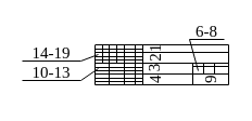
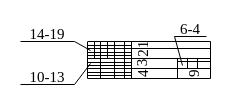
  <mxCell id="0" />
  <mxCell id="1" parent="0" />
  <mxCell id="2" value="" style="rounded=0;whiteSpace=wrap;html=1;fontSize=15;noLabel=1;fontColor=none;strokeColor=none;" parent="1" vertex="1"><mxGeometry x="173" y="22" width="34" height="18" as="geometry" /></mxCell>
  <mxCell id="3" value="" style="endArrow=none;html=1;fontSize=15;" parent="1" edge="1"><mxGeometry width="50" height="50" relative="1" as="geometry"><mxPoint x="87" y="78" as="sourcePoint" /><mxPoint x="87" y="41.333" as="targetPoint" /></mxGeometry></mxCell>
  <mxCell id="4" value="" style="endArrow=none;html=1;fontSize=15;" parent="1" edge="1"><mxGeometry width="50" height="50" relative="1" as="geometry"><mxPoint x="87" y="78" as="sourcePoint" /><mxPoint x="210" y="78" as="targetPoint" /></mxGeometry></mxCell>
  <mxCell id="5" value="" style="endArrow=none;html=1;fontSize=15;" parent="1" edge="1"><mxGeometry width="50" height="50" relative="1" as="geometry"><mxPoint x="210" y="78" as="sourcePoint" /><mxPoint x="210" y="41" as="targetPoint" /></mxGeometry></mxCell>
  <mxCell id="6" value="" style="endArrow=none;html=1;fontSize=15;" parent="1" edge="1"><mxGeometry width="50" height="50" relative="1" as="geometry"><mxPoint x="87" y="41" as="sourcePoint" /><mxPoint x="210" y="41" as="targetPoint" /></mxGeometry></mxCell>
- <mxCell id="7" value="&lt;font face=&quot;Verdana&quot; style=&quot;font-size: 15px;&quot;&gt;6-8&lt;/font&gt;" style="text;html=1;strokeColor=none;fillColor=none;align=center;verticalAlign=middle;whiteSpace=wrap;rounded=0;fontSize=15;" parent="1" vertex="1"><mxGeometry x="174" y="20" width="32" height="16" as="geometry" /></mxCell>
+ <mxCell id="7" value="&lt;font face=&quot;Verdana&quot; style=&quot;font-size: 15px;&quot;&gt;6-4&lt;/font&gt;" style="text;html=1;strokeColor=none;fillColor=none;align=center;verticalAlign=middle;whiteSpace=wrap;rounded=0;fontSize=15;" parent="1" vertex="1"><mxGeometry x="174" y="20" width="32" height="16" as="geometry" /></mxCell>
  <mxCell id="8" value="" style="endArrow=none;html=1;fontSize=15;" parent="1" edge="1"><mxGeometry width="50" height="50" relative="1" as="geometry"><mxPoint x="94" y="58" as="sourcePoint" /><mxPoint x="94" y="41.003" as="targetPoint" /></mxGeometry></mxCell>
  <mxCell id="9" value="" style="endArrow=none;html=1;fontSize=15;" parent="1" edge="1"><mxGeometry width="50" height="50" relative="1" as="geometry"><mxPoint x="100" y="77.67" as="sourcePoint" /><mxPoint x="100" y="41.003" as="targetPoint" /></mxGeometry></mxCell>
  <mxCell id="10" value="" style="endArrow=none;html=1;fontSize=15;" parent="1" edge="1"><mxGeometry width="50" height="50" relative="1" as="geometry"><mxPoint x="107" y="58" as="sourcePoint" /><mxPoint x="107" y="41.003" as="targetPoint" /></mxGeometry></mxCell>
  <mxCell id="11" value="" style="endArrow=none;html=1;fontSize=15;" parent="1" edge="1"><mxGeometry width="50" height="50" relative="1" as="geometry"><mxPoint x="114" y="77.67" as="sourcePoint" /><mxPoint x="114" y="41.003" as="targetPoint" /></mxGeometry></mxCell>
  <mxCell id="12" value="" style="endArrow=none;html=1;fontSize=15;" parent="1" edge="1"><mxGeometry width="50" height="50" relative="1" as="geometry"><mxPoint x="124" y="77.67" as="sourcePoint" /><mxPoint x="124" y="41.003" as="targetPoint" /></mxGeometry></mxCell>
  <mxCell id="13" value="" style="endArrow=none;html=1;fontSize=15;" parent="1" edge="1"><mxGeometry width="50" height="50" relative="1" as="geometry"><mxPoint x="131" y="77.67" as="sourcePoint" /><mxPoint x="131" y="41.003" as="targetPoint" /></mxGeometry></mxCell>
  <mxCell id="14" value="" style="endArrow=none;html=1;fontSize=15;" parent="1" edge="1"><mxGeometry width="50" height="50" relative="1" as="geometry"><mxPoint x="87" y="48" as="sourcePoint" /><mxPoint x="210" y="48" as="targetPoint" /></mxGeometry></mxCell>
  <mxCell id="15" value="" style="endArrow=none;html=1;fontSize=15;" parent="1" edge="1"><mxGeometry width="50" height="50" relative="1" as="geometry"><mxPoint x="87" y="58" as="sourcePoint" /><mxPoint x="210" y="58" as="targetPoint" /></mxGeometry></mxCell>
  <mxCell id="16" value="" style="endArrow=none;html=1;fontSize=15;" parent="1" edge="1"><mxGeometry width="50" height="50" relative="1" as="geometry"><mxPoint x="177" y="61" as="sourcePoint" /><mxPoint x="210" y="61" as="targetPoint" /></mxGeometry></mxCell>
  <mxCell id="17" value="" style="endArrow=none;html=1;fontSize=15;" parent="1" edge="1"><mxGeometry width="50" height="50" relative="1" as="geometry"><mxPoint x="87" y="68" as="sourcePoint" /><mxPoint x="210" y="68" as="targetPoint" /></mxGeometry></mxCell>
  <mxCell id="18" value="" style="endArrow=none;html=1;fontSize=15;" parent="1" edge="1"><mxGeometry width="50" height="50" relative="1" as="geometry"><mxPoint x="177" y="77.67" as="sourcePoint" /><mxPoint x="177" y="58" as="targetPoint" /></mxGeometry></mxCell>
  <mxCell id="19" value="" style="endArrow=none;html=1;fontSize=15;" parent="1" edge="1"><mxGeometry width="50" height="50" relative="1" as="geometry"><mxPoint x="187" y="67.67" as="sourcePoint" /><mxPoint x="187" y="58" as="targetPoint" /></mxGeometry></mxCell>
  <mxCell id="20" value="" style="endArrow=none;html=1;fontSize=15;" parent="1" edge="1"><mxGeometry width="50" height="50" relative="1" as="geometry"><mxPoint x="197" y="67.67" as="sourcePoint" /><mxPoint x="197" y="58" as="targetPoint" /></mxGeometry></mxCell>
  <mxCell id="21" value="" style="endArrow=none;html=1;fontSize=15;" parent="1" edge="1"><mxGeometry width="50" height="50" relative="1" as="geometry"><mxPoint x="87" y="45" as="sourcePoint" /><mxPoint x="131" y="45" as="targetPoint" /></mxGeometry></mxCell>
  <mxCell id="22" value="" style="endArrow=none;html=1;fontSize=15;" parent="1" edge="1"><mxGeometry width="50" height="50" relative="1" as="geometry"><mxPoint x="87.54" y="52" as="sourcePoint" /><mxPoint x="131.54" y="52" as="targetPoint" /></mxGeometry></mxCell>
  <mxCell id="23" value="" style="endArrow=none;html=1;fontSize=15;" parent="1" edge="1"><mxGeometry width="50" height="50" relative="1" as="geometry"><mxPoint x="87" y="55" as="sourcePoint" /><mxPoint x="131" y="55" as="targetPoint" /></mxGeometry></mxCell>
  <mxCell id="24" value="" style="endArrow=none;html=1;fontSize=15;" parent="1" edge="1"><mxGeometry width="50" height="50" relative="1" as="geometry"><mxPoint x="87" y="62" as="sourcePoint" /><mxPoint x="131" y="62" as="targetPoint" /></mxGeometry></mxCell>
  <mxCell id="25" value="" style="endArrow=none;html=1;fontSize=15;" parent="1" edge="1"><mxGeometry width="50" height="50" relative="1" as="geometry"><mxPoint x="87" y="65" as="sourcePoint" /><mxPoint x="131" y="65" as="targetPoint" /></mxGeometry></mxCell>
  <mxCell id="26" value="" style="endArrow=none;html=1;fontSize=15;" parent="1" edge="1"><mxGeometry width="50" height="50" relative="1" as="geometry"><mxPoint x="87" y="72" as="sourcePoint" /><mxPoint x="131" y="72" as="targetPoint" /></mxGeometry></mxCell>
  <mxCell id="27" value="" style="endArrow=none;html=1;fontSize=15;" parent="1" edge="1"><mxGeometry width="50" height="50" relative="1" as="geometry"><mxPoint x="87" y="75" as="sourcePoint" /><mxPoint x="131" y="75" as="targetPoint" /></mxGeometry></mxCell>
  <mxCell id="28" value="&lt;font face=&quot;Verdana&quot; style=&quot;font-size: 15px;&quot;&gt;2&lt;/font&gt;" style="text;html=1;strokeColor=none;fillColor=none;align=center;verticalAlign=middle;whiteSpace=wrap;rounded=0;fontSize=15;rotation=-90;" parent="1" vertex="1"><mxGeometry x="136.62" y="42.12" width="9.5" height="23" as="geometry" /></mxCell>
  <mxCell id="29" value="&lt;font face=&quot;Verdana&quot; style=&quot;font-size: 15px;&quot;&gt;1&lt;/font&gt;" style="text;html=1;strokeColor=none;fillColor=none;align=center;verticalAlign=middle;whiteSpace=wrap;rounded=0;fontSize=15;rotation=-90;" parent="1" vertex="1"><mxGeometry x="138.12" y="33.12" width="6.5" height="23" as="geometry" /></mxCell>
  <mxCell id="30" value="&lt;font face=&quot;Verdana&quot; style=&quot;font-size: 15px;&quot;&gt;3&lt;/font&gt;" style="text;html=1;strokeColor=none;fillColor=none;align=center;verticalAlign=middle;whiteSpace=wrap;rounded=0;fontSize=15;rotation=-90;" parent="1" vertex="1"><mxGeometry x="136.5" y="51.5" width="9.75" height="23" as="geometry" /></mxCell>
  <mxCell id="31" value="&lt;font face=&quot;Verdana&quot; style=&quot;font-size: 15px;&quot;&gt;4&lt;/font&gt;" style="text;html=1;strokeColor=none;fillColor=none;align=center;verticalAlign=middle;whiteSpace=wrap;rounded=0;fontSize=15;rotation=-90;" parent="1" vertex="1"><mxGeometry x="136" y="62" width="10.5" height="23" as="geometry" /></mxCell>
  <mxCell id="32" value="&lt;font face=&quot;Verdana&quot; style=&quot;font-size: 15px;&quot;&gt;9&lt;/font&gt;" style="text;html=1;strokeColor=none;fillColor=none;align=center;verticalAlign=middle;whiteSpace=wrap;rounded=0;fontSize=15;rotation=-90;" parent="1" vertex="1"><mxGeometry x="189.16" y="57.6" width="8.7" height="31.5" as="geometry" /></mxCell>
  <mxCell id="33" value="" style="endArrow=none;html=1;fontSize=15;entryX=0;entryY=1;entryDx=0;entryDy=0;exitX=1;exitY=1;exitDx=0;exitDy=0;" parent="1" source="7" target="7" edge="1"><mxGeometry width="50" height="50" relative="1" as="geometry"><mxPoint x="38" y="58" as="sourcePoint" /><mxPoint x="88" y="8" as="targetPoint" /></mxGeometry></mxCell>
- <mxCell id="34" value="&lt;font face=&quot;Verdana&quot; style=&quot;font-size: 15px;&quot;&gt;14-19&lt;/font&gt;" style="text;html=1;strokeColor=none;fillColor=none;align=center;verticalAlign=middle;whiteSpace=wrap;rounded=0;fontSize=15;" parent="1" vertex="1"><mxGeometry x="20" y="40" width="54" height="16" as="geometry" /></mxCell>
+ <mxCell id="34" value="&lt;font face=&quot;Verdana&quot; style=&quot;font-size: 15px;&quot;&gt;14-19&lt;/font&gt;" style="text;html=1;strokeColor=none;fillColor=none;align=center;verticalAlign=middle;whiteSpace=wrap;rounded=0;fontSize=15;" parent="1" vertex="1"><mxGeometry x="20" y="25" width="54" height="16" as="geometry" /></mxCell>
  <mxCell id="35" value="" style="endArrow=none;html=1;fontSize=15;entryX=0;entryY=1;entryDx=0;entryDy=0;exitX=1;exitY=1;exitDx=0;exitDy=0;" parent="1" source="34" target="34" edge="1"><mxGeometry width="50" height="50" relative="1" as="geometry"><mxPoint x="-27" y="67" as="sourcePoint" /><mxPoint x="23" y="17" as="targetPoint" /></mxGeometry></mxCell>
  <mxCell id="36" value="" style="endArrow=none;html=1;fontSize=15;entryX=1;entryY=1;entryDx=0;entryDy=0;" parent="1" target="34" edge="1"><mxGeometry width="50" height="50" relative="1" as="geometry"><mxPoint x="90" y="50" as="sourcePoint" /><mxPoint x="66" y="53" as="targetPoint" /></mxGeometry></mxCell>
- <mxCell id="37" value="&lt;font face=&quot;Verdana&quot; style=&quot;font-size: 15px;&quot;&gt;10-13&lt;/font&gt;" style="text;html=1;strokeColor=none;fillColor=none;align=center;verticalAlign=middle;whiteSpace=wrap;rounded=0;fontSize=15;" parent="1" vertex="1"><mxGeometry x="20" y="58" width="54" height="16" as="geometry" /></mxCell>
+ <mxCell id="37" value="&lt;font face=&quot;Verdana&quot; style=&quot;font-size: 15px;&quot;&gt;10-13&lt;/font&gt;" style="text;html=1;strokeColor=none;fillColor=none;align=center;verticalAlign=middle;whiteSpace=wrap;rounded=0;fontSize=15;" parent="1" vertex="1"><mxGeometry x="20" y="68" width="54" height="16" as="geometry" /></mxCell>
  <mxCell id="38" value="" style="endArrow=none;html=1;fontSize=15;entryX=0;entryY=1;entryDx=0;entryDy=0;exitX=1;exitY=1;exitDx=0;exitDy=0;" parent="1" source="37" target="37" edge="1"><mxGeometry width="50" height="50" relative="1" as="geometry"><mxPoint x="-27" y="85.34" as="sourcePoint" /><mxPoint x="23" y="35.34" as="targetPoint" /></mxGeometry></mxCell>
  <mxCell id="39" value="" style="endArrow=none;html=1;fontSize=15;entryX=1;entryY=1;entryDx=0;entryDy=0;" parent="1" target="37" edge="1"><mxGeometry width="50" height="50" relative="1" as="geometry"><mxPoint x="90" y="63" as="sourcePoint" /><mxPoint x="66" y="71.34" as="targetPoint" /></mxGeometry></mxCell>
  <mxCell id="40" value="" style="endArrow=none;html=1;fontSize=15;entryX=0;entryY=1;entryDx=0;entryDy=0;" parent="1" target="7" edge="1"><mxGeometry width="50" height="50" relative="1" as="geometry"><mxPoint x="182" y="65" as="sourcePoint" /><mxPoint x="163" y="-12" as="targetPoint" /></mxGeometry></mxCell>
